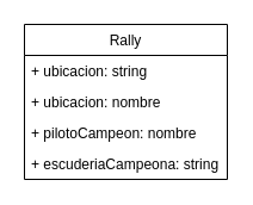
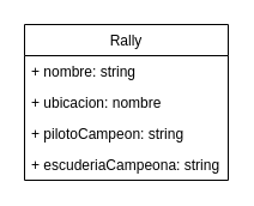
  <mxCell id="0" />
  <mxCell id="1" parent="0" />
  <mxCell id="2" value="Rally" style="swimlane;fontStyle=0;childLayout=stackLayout;horizontal=1;startSize=26;fillColor=none;horizontalStack=0;resizeParent=1;resizeParentMax=0;resizeLast=0;collapsible=1;marginBottom=0;swimlaneFillColor=none;" vertex="1" parent="1"><mxGeometry x="20" y="20" width="170" height="130" as="geometry" /></mxCell>
- <mxCell id="3" value="+ ubicacion: string" style="text;strokeColor=none;fillColor=none;align=left;verticalAlign=top;spacingLeft=4;spacingRight=4;overflow=hidden;rotatable=0;points=[[0,0.5],[1,0.5]];portConstraint=eastwest;" vertex="1" parent="2"><mxGeometry y="26" width="170" height="26" as="geometry" /></mxCell>
+ <mxCell id="3" value="+ nombre: string" style="text;strokeColor=none;fillColor=none;align=left;verticalAlign=top;spacingLeft=4;spacingRight=4;overflow=hidden;rotatable=0;points=[[0,0.5],[1,0.5]];portConstraint=eastwest;" vertex="1" parent="2"><mxGeometry y="26" width="170" height="26" as="geometry" /></mxCell>
  <mxCell id="4" value="+ ubicacion: nombre" style="text;strokeColor=none;fillColor=none;align=left;verticalAlign=top;spacingLeft=4;spacingRight=4;overflow=hidden;rotatable=0;points=[[0,0.5],[1,0.5]];portConstraint=eastwest;" vertex="1" parent="2"><mxGeometry y="52" width="170" height="26" as="geometry" /></mxCell>
- <mxCell id="5" value="+ pilotoCampeon: nombre" style="text;strokeColor=none;fillColor=none;align=left;verticalAlign=top;spacingLeft=4;spacingRight=4;overflow=hidden;rotatable=0;points=[[0,0.5],[1,0.5]];portConstraint=eastwest;" vertex="1" parent="2"><mxGeometry y="78" width="170" height="26" as="geometry" /></mxCell>
+ <mxCell id="5" value="+ pilotoCampeon: string" style="text;strokeColor=none;fillColor=none;align=left;verticalAlign=top;spacingLeft=4;spacingRight=4;overflow=hidden;rotatable=0;points=[[0,0.5],[1,0.5]];portConstraint=eastwest;" vertex="1" parent="2"><mxGeometry y="78" width="170" height="26" as="geometry" /></mxCell>
  <mxCell id="6" value="+ escuderiaCampeona: string" style="text;strokeColor=none;fillColor=none;align=left;verticalAlign=top;spacingLeft=4;spacingRight=4;overflow=hidden;rotatable=0;points=[[0,0.5],[1,0.5]];portConstraint=eastwest;" vertex="1" parent="2"><mxGeometry y="104" width="170" height="26" as="geometry" /></mxCell>
